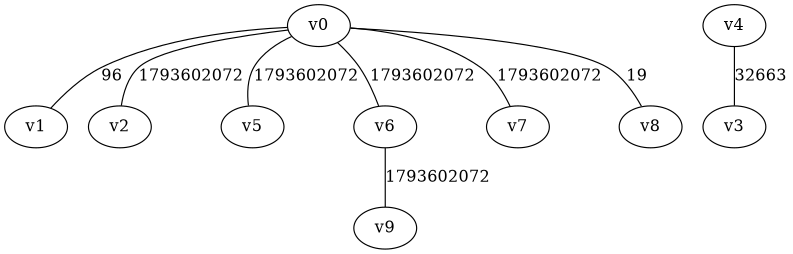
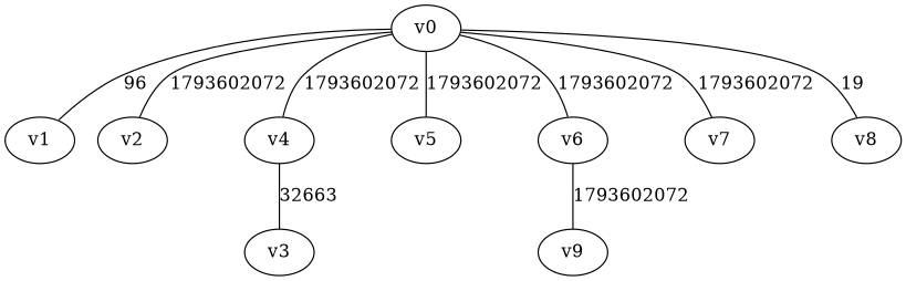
  graph {
    v0
    v1
    v2
    v4
    v5
    v6
    v7
    v8
    v3
    v9
    v0 -- v1 [label=96]
    v0 -- v2 [label=1793602072]
+   v0 -- v4 [label=1793602072]
    v0 -- v5 [label=1793602072]
    v0 -- v6 [label=1793602072]
    v0 -- v7 [label=1793602072]
    v0 -- v8 [label=19]
    v4 -- v3 [label=32663]
    v6 -- v9 [label=1793602072]
  }
